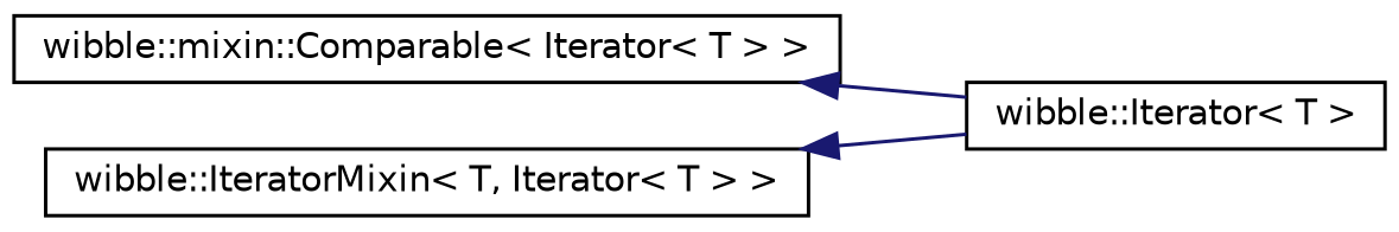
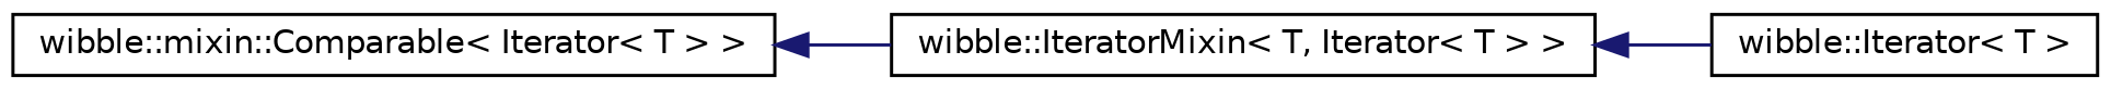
  digraph {
    rankdir=LR
    node [color=black fillcolor=white fontname=Helvetica fontsize=10 shape=record style=filled]
    edge [color=midnightblue dir=back fontname=Helvetica fontsize=10 labelfontname=Helvetica labelfontsize=10 style=solid]
    n1 [height=0.2 label="wibble::Iterator\< T \>" width=0.4]
    n2 [height=0.2 label="wibble::mixin::Comparable\< Iterator\< T \> \>" width=0.4]
    n3 [height=0.2 label="wibble::IteratorMixin\< T, Iterator\< T \> \>" width=0.4]
-   n2 -> n1
+   n2 -> n3
    n3 -> n1
  }
